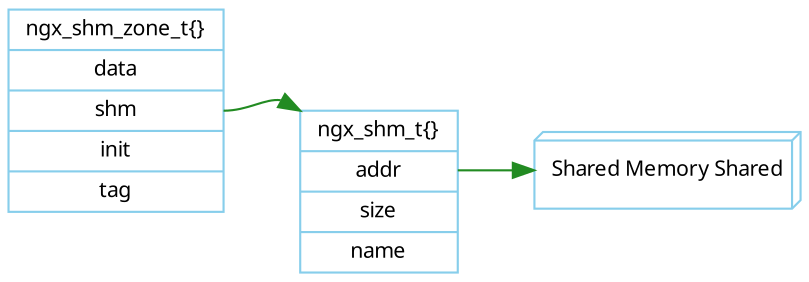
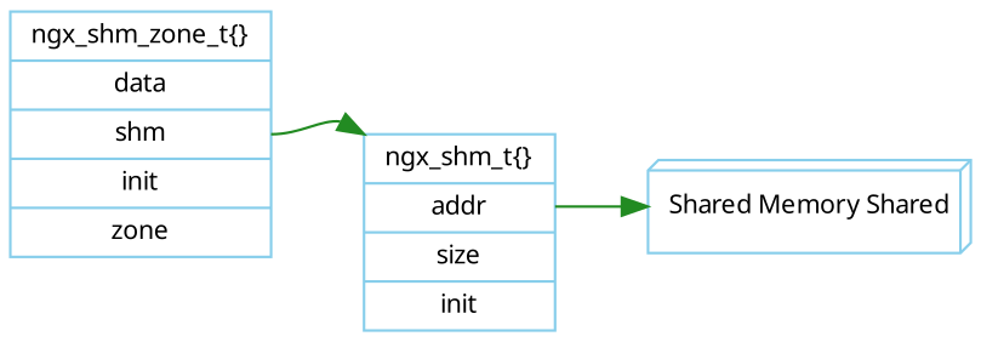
  digraph {
    rankdir=LR
    node [color=skyblue fontname=Verdana fontsize=10 shape=record]
    edge [color=forestgreen fontname=Verdana fontsize=10]
-   n1 [label="<head>ngx_shm_zone_t\{\}|<data>data|<shm>shm|init|tag"]
-   n2 [label="<head>ngx_shm_t\{\}|<addr>addr|size|name"]
+   n1 [label="<head>ngx_shm_zone_t\{\}|<data>data|<shm>shm|init|zone"]
+   n2 [label="<head>ngx_shm_t\{\}|<addr>addr|size|init"]
    n3 [label="Shared Memory Shared" shape=box3d]
    n1 -> n2 [headport="head:nw" tailport=shm]
    n2 -> n3 [tailport=addr]
  }
